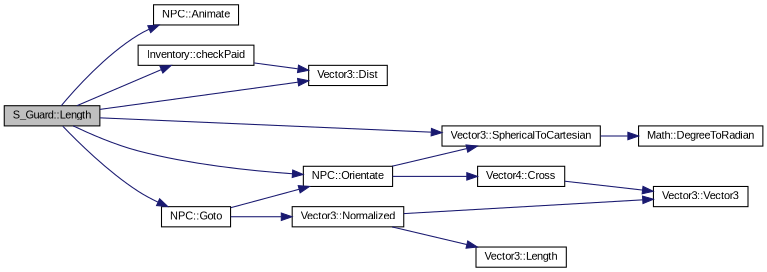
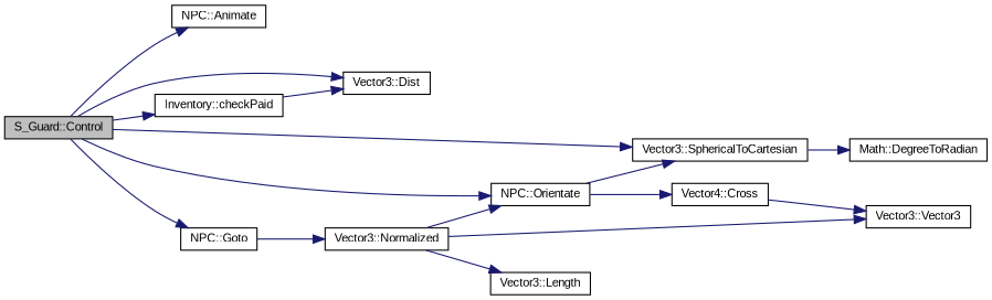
  digraph {
    fontname="Liberation Sans"
    rankdir=LR
    node [color=black fontname="Liberation Sans" fontsize=10 shape=record]
    edge [color=midnightblue fontname="Liberation Sans" fontsize=10 labelfontname=Helvetica labelfontsize=10 style=solid]
-   n1 [fillcolor=grey75 fontcolor=black height=0.2 label="S_Guard::Length" style=filled width=0.4]
+   n1 [fillcolor=grey75 fontcolor=black height=0.2 label="S_Guard::Control" style=filled width=0.4]
    n2 [height=0.2 label="NPC::Animate" width=0.4]
    n3 [height=0.2 label="Inventory::checkPaid" width=0.4]
    n4 [height=0.2 label="Vector3::Dist" width=0.4]
    n5 [height=0.2 label="NPC::Goto" width=0.4]
    n6 [height=0.2 label="NPC::Orientate" width=0.4]
    n7 [height=0.2 label="Vector3::SphericalToCartesian" width=0.4]
    n8 [height=0.2 label="Vector3::Normalized" width=0.4]
    n9 [height=0.2 label="Vector4::Cross" width=0.4]
    n10 [height=0.2 label="Math::DegreeToRadian" width=0.4]
    n11 [height=0.2 label="Vector3::Length" width=0.4]
    n12 [height=0.2 label="Vector3::Vector3" width=0.4]
    n1 -> n2
    n1 -> n3
    n1 -> n4
    n1 -> n5
    n1 -> n6
    n1 -> n7
    n3 -> n4
-   n5 -> n6
+   n8 -> n6
    n5 -> n8
    n6 -> n7
    n6 -> n9
    n7 -> n10
    n8 -> n11
    n8 -> n12
    n9 -> n12
  }
